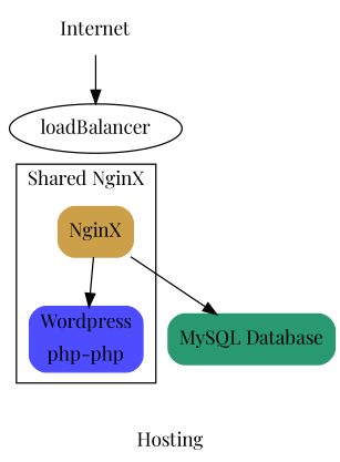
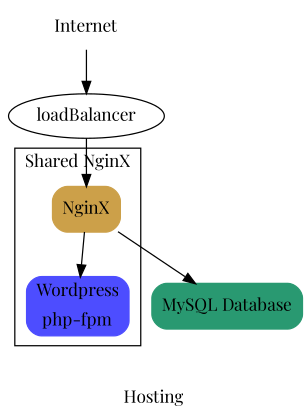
  digraph {
    compound=true
    fontname="Playfair Display"
    label=Hosting
    node [fontname="Playfair Display" shape=Mrecord style=filled]
    edge [fontname="Playfair Display"]
    n1 [color="#cca049" label="{NginX}"]
-   n2 [color="#4d4dff" label="{Wordpress|php-php}"]
+   n2 [color="#4d4dff" label="{Wordpress|php-fpm}"]
    n3 [color="#299971" label="{MySQL Database}"]
    n4 [label=Internet shape=none style=""]
    loadBalancer [shape="" style=""]
    subgraph cluster_1 {
      label="Shared NginX"
      n1
      n2
    }
    n1 -> n2
    n1 -> n3
    n4 -> loadBalancer
+   loadBalancer -> n1
  }
